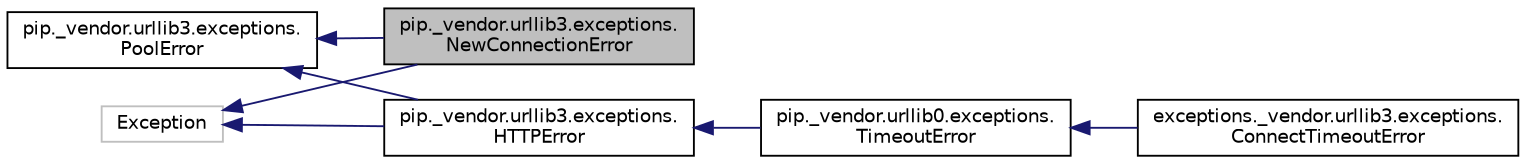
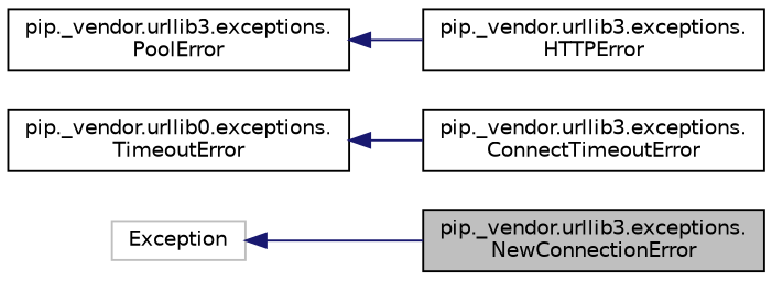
  digraph {
    rankdir=LR
    node [color=black fillcolor=white fontname=Helvetica fontsize=10 shape=record style=filled]
    edge [color=midnightblue dir=back fontname=Helvetica fontsize=10 labelfontname=Helvetica labelfontsize=10 style=solid]
    n1 [fillcolor=grey75 fontcolor=black height=0.2 label="pip._vendor.urllib3.exceptions.\lNewConnectionError" width=0.4]
-   n2 [height=0.2 label="exceptions._vendor.urllib3.exceptions.\lConnectTimeoutError" width=0.4]
+   n2 [height=0.2 label="pip._vendor.urllib3.exceptions.\lConnectTimeoutError" width=0.4]
    n3 [height=0.2 label="pip._vendor.urllib0.exceptions.\lTimeoutError" width=0.4]
    n4 [height=0.2 label="pip._vendor.urllib3.exceptions.\lHTTPError" width=0.4]
    n5 [height=0.2 label="pip._vendor.urllib3.exceptions.\lPoolError" width=0.4]
    n6 [color=grey75 height=0.2 label=Exception width=0.4]
    n3 -> n2
-   n4 -> n3
-   n5 -> n1
    n5 -> n4
    n6 -> n1
-   n6 -> n4
  }
